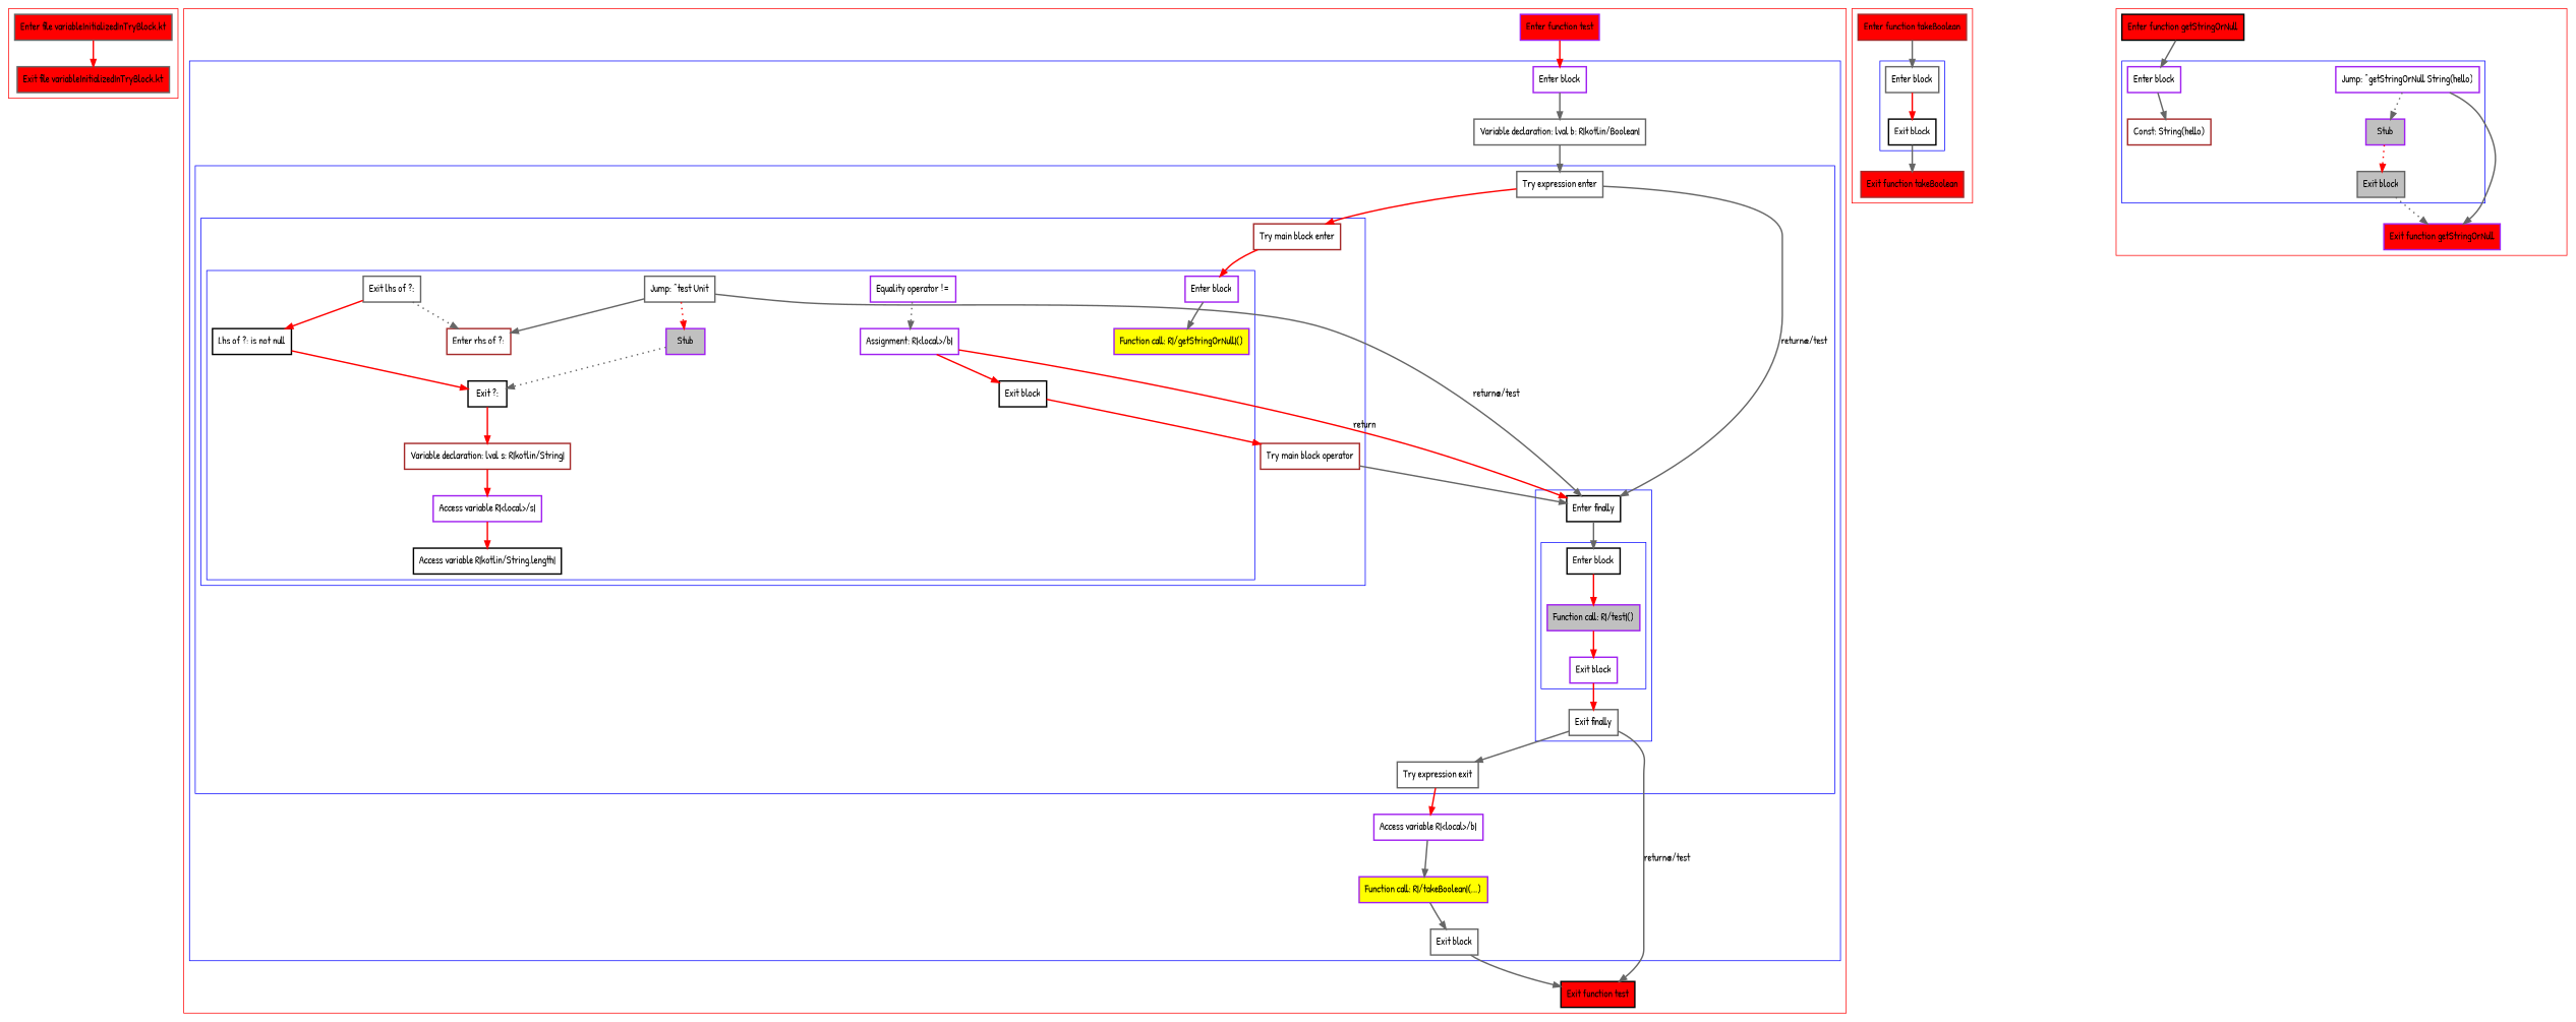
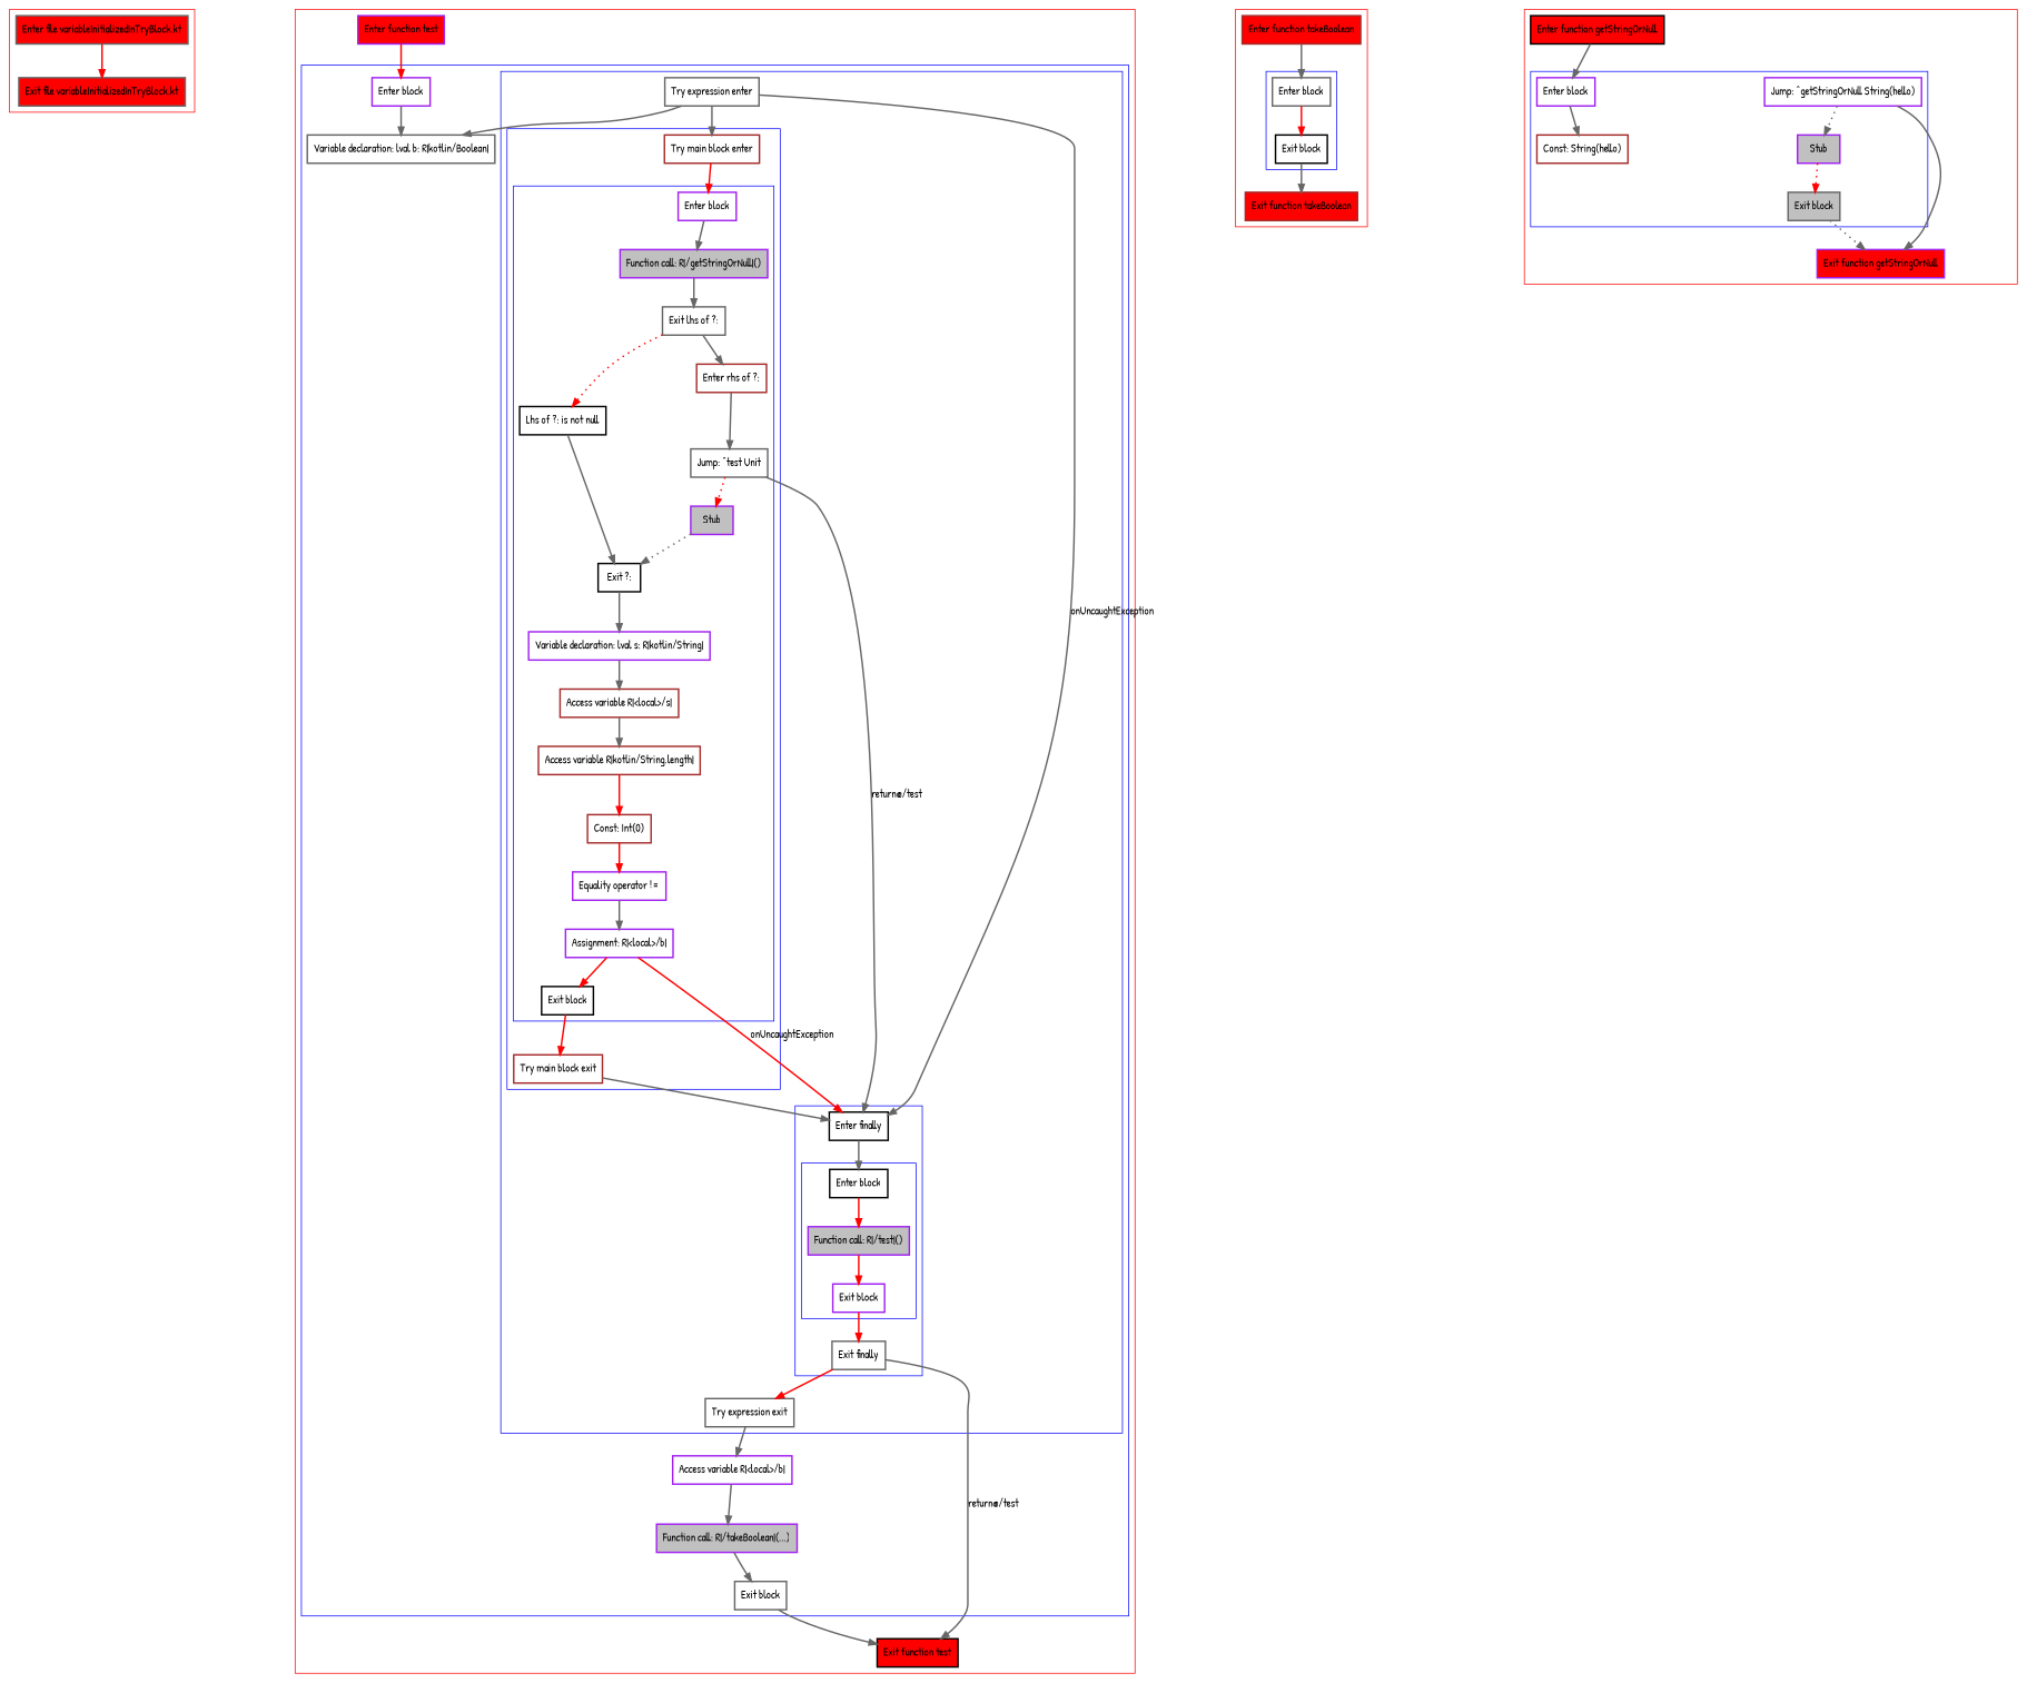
  digraph {
    fontname="Patrick Hand"
    nodesep=3
    node [color=purple fontname="Patrick Hand" penwidth=2 shape=box]
    edge [color=gray40 fontname="Patrick Hand" penwidth=2]
    n1 [color=gray40 fillcolor=red label="Enter file variableInitializedInTryBlock.kt" style=filled]
    n2 [color=gray40 fillcolor=red label="Exit file variableInitializedInTryBlock.kt" style=filled]
    n3 [label="Enter block"]
-   n4 [fillcolor=yellow label="Function call: R|/getStringOrNull|()" style=filled]
+   n4 [fillcolor=gray label="Function call: R|/getStringOrNull|()" style=filled]
    n5 [color=gray40 label="Exit lhs of ?:"]
    n6 [color=brown label="Enter rhs of ?:"]
    n7 [color=gray40 label="Jump: ^test Unit"]
    n8 [fillcolor=gray label=Stub style=filled]
    n9 [color=black label="Lhs of ?: is not null"]
    n10 [color=black label="Exit ?:"]
-   n11 [color=brown label="Variable declaration: lval s: R|kotlin/String|"]
-   n12 [label="Access variable R|<local>/s|"]
-   n13 [color=black label="Access variable R|kotlin/String.length|"]
+   n11 [label="Variable declaration: lval s: R|kotlin/String|"]
+   n12 [color=brown label="Access variable R|<local>/s|"]
+   n13 [color=brown label="Access variable R|kotlin/String.length|"]
+   n14 [color=brown label="Const: Int(0)"]
    n15 [label="Equality operator !="]
    n16 [label="Assignment: R|<local>/b|"]
    n17 [color=black label="Exit block"]
    n18 [color=brown label="Try main block enter"]
-   n19 [color=brown label="Try main block operator"]
+   n19 [color=brown label="Try main block exit"]
    n20 [color=black label="Enter block"]
    n21 [fillcolor=gray label="Function call: R|/test|()" style=filled]
    n22 [label="Exit block"]
    n23 [color=black label="Enter finally"]
    n24 [color=gray40 label="Exit finally"]
    n25 [color=gray40 label="Try expression enter"]
    n26 [color=gray40 label="Try expression exit"]
    n27 [label="Enter block"]
    n28 [color=gray40 label="Variable declaration: lval b: R|kotlin/Boolean|"]
    n29 [label="Access variable R|<local>/b|"]
-   n30 [fillcolor=yellow label="Function call: R|/takeBoolean|(...)" style=filled]
+   n30 [fillcolor=gray label="Function call: R|/takeBoolean|(...)" style=filled]
    n31 [color=gray40 label="Exit block"]
    n32 [fillcolor=red label="Enter function test" style=filled]
    n33 [color=black fillcolor=red label="Exit function test" style=filled]
    n34 [color=gray40 label="Enter block"]
    n35 [color=black label="Exit block"]
    n36 [color=brown fillcolor=red label="Enter function takeBoolean" style=filled]
    n37 [color=brown fillcolor=red label="Exit function takeBoolean" style=filled]
    n38 [label="Enter block"]
    n39 [color=brown label="Const: String(hello)"]
    n40 [label="Jump: ^getStringOrNull String(hello)"]
    n41 [fillcolor=gray label=Stub style=filled]
    n42 [color=gray40 fillcolor=gray label="Exit block" style=filled]
    n43 [color=black fillcolor=red label="Enter function getStringOrNull" style=filled]
    n44 [fillcolor=red label="Exit function getStringOrNull" style=filled]
    subgraph cluster_1 {
      color=red
      n1
      n2
    }
    subgraph cluster_2 {
      color=red
      n32
      n33
      subgraph cluster_3 {
        color=blue
        n27
        n28
        n29
        n30
        n31
        subgraph cluster_4 {
          color=blue
          n25
          n26
          subgraph cluster_5 {
            color=blue
            n18
            n19
            subgraph cluster_6 {
              color=blue
              n3
              n4
              n5
              n6
              n7
              n8
              n9
              n10
              n11
              n12
              n13
+             n14
              n15
              n16
              n17
            }
          }
          subgraph cluster_7 {
            color=blue
            n23
            n24
            subgraph cluster_8 {
              color=blue
              n20
              n21
              n22
            }
          }
        }
      }
    }
    subgraph cluster_9 {
      color=red
      n36
      n37
      subgraph cluster_10 {
        color=blue
        n34
        n35
      }
    }
    subgraph cluster_11 {
      color=red
      n43
      n44
      subgraph cluster_12 {
        color=blue
        n38
        n39
        n40
        n41
        n42
      }
    }
    n1 -> n2 [color=red]
    n3 -> n4
-   n5 -> n6 [style=dotted]
-   n5 -> n9 [color=red]
-   n7 -> n6
+   n4 -> n5
+   n5 -> n6
+   n5 -> n9 [color=red style=dotted]
+   n6 -> n7
    n7 -> n8 [color=red style=dotted]
    n7 -> n23 [label="return@/test"]
    n8 -> n10 [style=dotted]
-   n9 -> n10 [color=red]
-   n10 -> n11 [color=red]
-   n11 -> n12 [color=red]
-   n12 -> n13 [color=red]
-   n15 -> n16 [style=dotted]
+   n9 -> n10
+   n10 -> n11
+   n11 -> n12
+   n12 -> n13
+   n13 -> n14 [color=red]
+   n14 -> n15 [color=red]
+   n15 -> n16
    n16 -> n17 [color=red]
-   n16 -> n23 [color=red label=return]
+   n16 -> n23 [color=red label=onUncaughtException]
    n17 -> n19 [color=red]
    n18 -> n3 [color=red]
    n19 -> n23
    n20 -> n21 [color=red]
    n21 -> n22 [color=red]
    n22 -> n24 [color=red]
    n23 -> n20
-   n24 -> n26
+   n24 -> n26 [color=red]
    n24 -> n33 [label="return@/test"]
-   n25 -> n18 [color=red]
-   n25 -> n23 [label="return@/test"]
-   n26 -> n29 [color=red]
+   n25 -> n18
+   n25 -> n23 [label=onUncaughtException]
+   n26 -> n29
    n27 -> n28
-   n28 -> n25
+   n25 -> n28
    n29 -> n30
    n30 -> n31
    n31 -> n33
    n32 -> n27 [color=red]
    n34 -> n35 [color=red]
    n35 -> n37
    n36 -> n34
    n38 -> n39
    n40 -> n41 [style=dotted]
    n40 -> n44
    n41 -> n42 [color=red style=dotted]
    n42 -> n44 [style=dotted]
    n43 -> n38
  }
